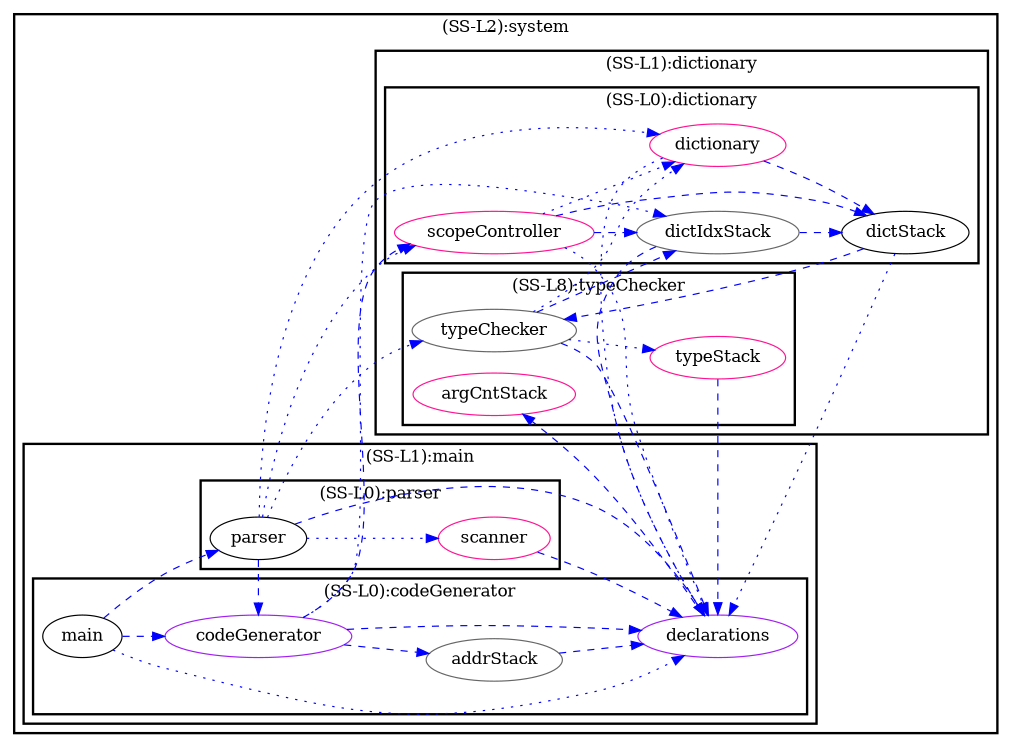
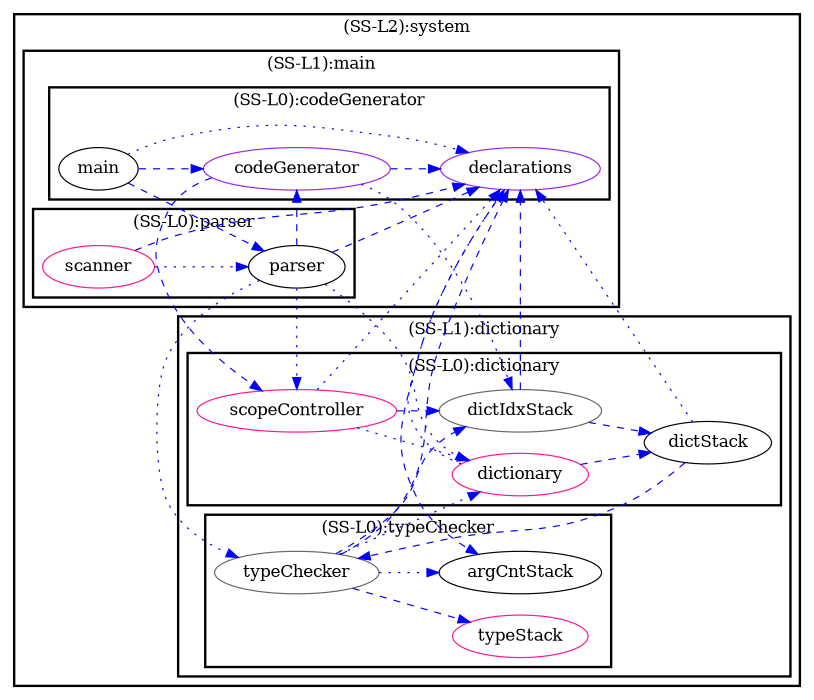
  digraph {
    rankdir=LR
    node [color=deeppink shape=ellipse]
    edge [color=blue font=6 style=dashed]
    n1 [label=scanner]
    n2 [color=black label=parser]
-   n3 [color=gray40 label=addrStack]
    n4 [color=black label=main]
    n5 [color=purple label=declarations]
    n6 [color=purple label=codeGenerator]
    n7 [label=dictionary]
    n8 [label=scopeController]
    n9 [color=gray40 label=dictIdxStack]
    n10 [color=black label=dictStack]
    n11 [label=typeStack]
    n12 [color=gray40 label=typeChecker]
-   n13 [label=argCntStack]
+   n13 [color=black label=argCntStack]
    subgraph cluster_1 {
      color=black
      label="(SS-L2):system"
      style=bold
      subgraph cluster_2 {
        color=black
        label="(SS-L1):main"
        style=bold
        subgraph cluster_3 {
          color=black
          label="(SS-L0):parser"
          style=bold
          n1
          n2
        }
        subgraph cluster_4 {
          color=black
          label="(SS-L0):codeGenerator"
          style=bold
-         n3
          n4
          n5
          n6
        }
      }
      subgraph cluster_5 {
        color=black
        label="(SS-L1):dictionary"
        style=bold
        subgraph cluster_6 {
          color=black
          label="(SS-L0):dictionary"
          style=bold
          n7
          n8
          n9
          n10
        }
        subgraph cluster_7 {
          color=black
-         label="(SS-L8):typeChecker"
+         label="(SS-L0):typeChecker"
          style=bold
          n11
          n12
          n13
        }
      }
    }
    n1 -> n5
-   n2 -> n1 [style=dotted]
+   n1 -> n2 [style=dotted]
    n2 -> n5
    n2 -> n6
    n2 -> n7 [style=dotted]
    n2 -> n8 [style=dotted]
    n2 -> n12 [style=dotted]
-   n3 -> n5
    n4 -> n2
    n4 -> n5 [style=dotted]
    n4 -> n6
    n5 -> n13
-   n6 -> n3
    n6 -> n5
    n6 -> n8
    n6 -> n9 [style=dotted]
    n7 -> n5 [style=dotted]
    n7 -> n10
    n8 -> n5 [style=dotted]
    n8 -> n7 [style=dotted]
    n8 -> n9
-   n8 -> n10
    n9 -> n5
    n9 -> n10
    n10 -> n5 [style=dotted]
    n10 -> n12
-   n11 -> n5
    n12 -> n5
    n12 -> n7 [style=dotted]
    n12 -> n9
-   n12 -> n11 [style=dotted]
+   n12 -> n11
+   n12 -> n13 [style=dotted]
  }
